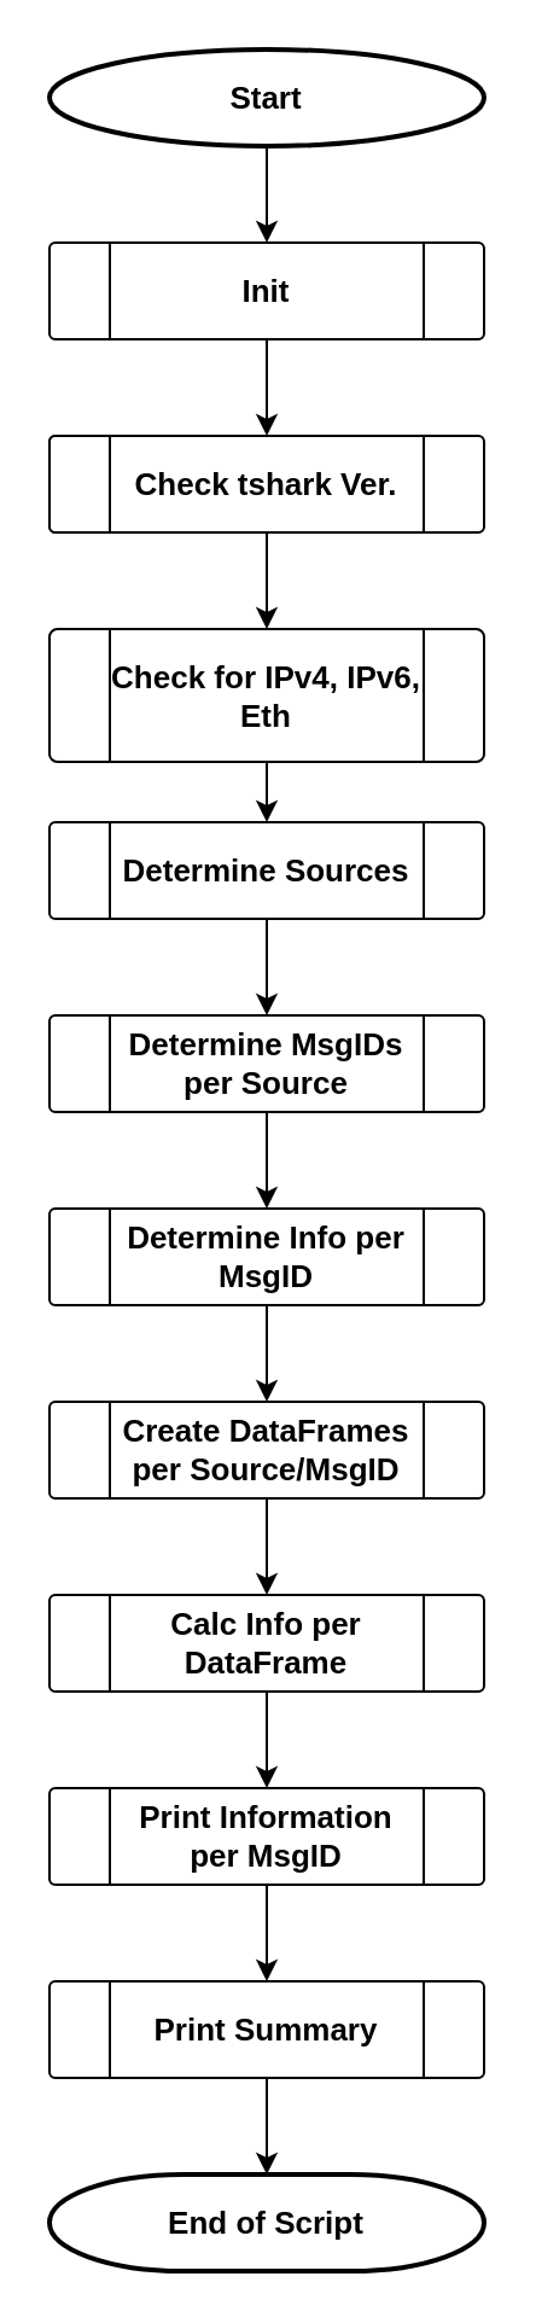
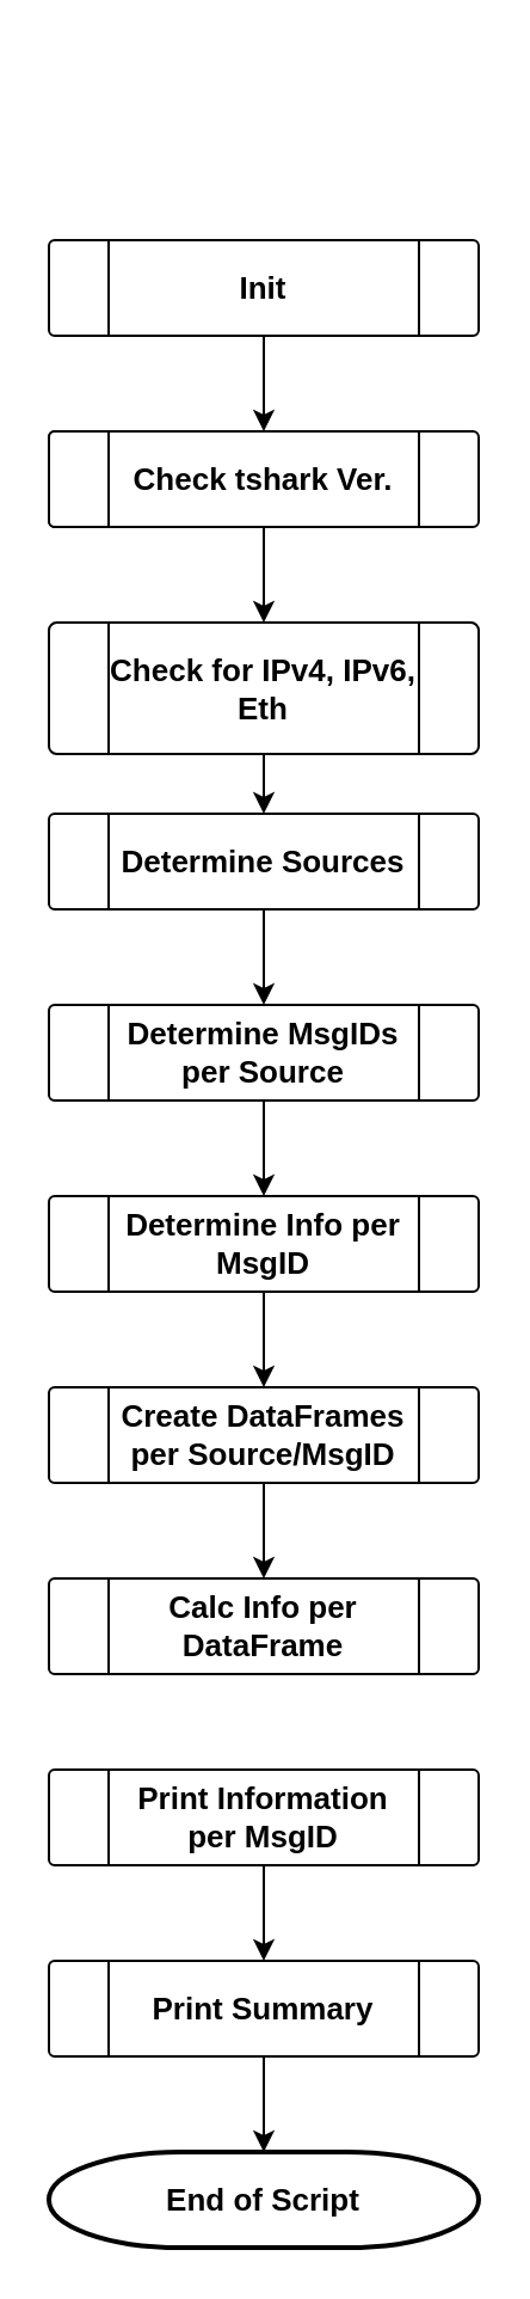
  <mxCell id="0" />
  <mxCell id="1" parent="0" />
- <mxCell id="2" style="edgeStyle=orthogonalEdgeStyle;rounded=0;orthogonalLoop=1;jettySize=auto;html=1;entryX=0.5;entryY=0;entryDx=0;entryDy=0;fontSize=13;fontStyle=1" parent="1" source="3" target="5" edge="1"><mxGeometry relative="1" as="geometry" /></mxCell>
- <mxCell id="3" value="Start" style="strokeWidth=2;html=1;shape=mxgraph.flowchart.start_2;whiteSpace=wrap;fontSize=13;fontStyle=1" parent="1" vertex="1"><mxGeometry x="20" y="20" width="180" height="40" as="geometry" /></mxCell>
  <mxCell id="4" style="edgeStyle=orthogonalEdgeStyle;rounded=0;orthogonalLoop=1;jettySize=auto;html=1;fontSize=13;" parent="1" source="5" target="23" edge="1"><mxGeometry relative="1" as="geometry" /></mxCell>
  <mxCell id="5" value="Init" style="verticalLabelPosition=middle;verticalAlign=middle;html=1;shape=process;whiteSpace=wrap;rounded=1;size=0.14;arcSize=6;labelPosition=center;align=center;fontSize=13;fontStyle=1" parent="1" vertex="1"><mxGeometry x="20" y="100" width="180" height="40" as="geometry" /></mxCell>
  <mxCell id="6" value="Check tshark Ver." style="verticalLabelPosition=middle;verticalAlign=middle;html=1;shape=process;whiteSpace=wrap;rounded=1;size=0.14;arcSize=6;labelPosition=center;align=center;fontSize=13;fontStyle=1" parent="1" vertex="1"><mxGeometry x="20" y="180" width="170" height="40" as="geometry" /></mxCell>
  <mxCell id="7" style="edgeStyle=orthogonalEdgeStyle;rounded=0;orthogonalLoop=1;jettySize=auto;html=1;fontSize=13;" parent="1" source="8" target="10" edge="1"><mxGeometry relative="1" as="geometry" /></mxCell>
  <mxCell id="8" value="Determine Sources" style="verticalLabelPosition=middle;verticalAlign=middle;html=1;shape=process;whiteSpace=wrap;rounded=1;size=0.14;arcSize=6;labelPosition=center;align=center;fontSize=13;fontStyle=1" parent="1" vertex="1"><mxGeometry x="20" y="340" width="180" height="40" as="geometry" /></mxCell>
  <mxCell id="9" style="edgeStyle=orthogonalEdgeStyle;rounded=0;orthogonalLoop=1;jettySize=auto;html=1;fontSize=13;" parent="1" source="10" target="12" edge="1"><mxGeometry relative="1" as="geometry" /></mxCell>
  <mxCell id="10" value="Determine MsgIDs per Source" style="verticalLabelPosition=middle;verticalAlign=middle;html=1;shape=process;whiteSpace=wrap;rounded=1;size=0.14;arcSize=6;labelPosition=center;align=center;fontSize=13;fontStyle=1" parent="1" vertex="1"><mxGeometry x="20" y="420" width="180" height="40" as="geometry" /></mxCell>
  <mxCell id="11" style="edgeStyle=orthogonalEdgeStyle;rounded=0;orthogonalLoop=1;jettySize=auto;html=1;fontSize=13;" parent="1" source="12" target="14" edge="1"><mxGeometry relative="1" as="geometry" /></mxCell>
  <mxCell id="12" value="Determine Info per MsgID" style="verticalLabelPosition=middle;verticalAlign=middle;html=1;shape=process;whiteSpace=wrap;rounded=1;size=0.14;arcSize=6;labelPosition=center;align=center;fontSize=13;fontStyle=1" parent="1" vertex="1"><mxGeometry x="20" y="500" width="180" height="40" as="geometry" /></mxCell>
  <mxCell id="13" value="" style="edgeStyle=orthogonalEdgeStyle;rounded=0;orthogonalLoop=1;jettySize=auto;html=1;fontSize=13;" parent="1" source="14" target="16" edge="1"><mxGeometry relative="1" as="geometry" /></mxCell>
  <mxCell id="14" value="Create DataFrames per Source/MsgID" style="verticalLabelPosition=middle;verticalAlign=middle;html=1;shape=process;whiteSpace=wrap;rounded=1;size=0.14;arcSize=6;labelPosition=center;align=center;fontSize=13;fontStyle=1" parent="1" vertex="1"><mxGeometry x="20" y="580" width="180" height="40" as="geometry" /></mxCell>
- <mxCell id="15" style="edgeStyle=orthogonalEdgeStyle;rounded=0;orthogonalLoop=1;jettySize=auto;html=1;fontSize=13;" parent="1" source="16" target="18" edge="1"><mxGeometry relative="1" as="geometry" /></mxCell>
  <mxCell id="16" value="Calc Info per DataFrame" style="verticalLabelPosition=middle;verticalAlign=middle;html=1;shape=process;whiteSpace=wrap;rounded=1;size=0.14;arcSize=6;labelPosition=center;align=center;fontSize=13;fontStyle=1" parent="1" vertex="1"><mxGeometry x="20" y="660" width="180" height="40" as="geometry" /></mxCell>
  <mxCell id="17" style="edgeStyle=orthogonalEdgeStyle;rounded=0;orthogonalLoop=1;jettySize=auto;html=1;fontSize=13;" parent="1" source="18" target="20" edge="1"><mxGeometry relative="1" as="geometry" /></mxCell>
  <mxCell id="18" value="Print Information per MsgID" style="verticalLabelPosition=middle;verticalAlign=middle;html=1;shape=process;whiteSpace=wrap;rounded=1;size=0.14;arcSize=6;labelPosition=center;align=center;fontSize=13;fontStyle=1" parent="1" vertex="1"><mxGeometry x="20" y="740" width="180" height="40" as="geometry" /></mxCell>
  <mxCell id="19" style="edgeStyle=orthogonalEdgeStyle;rounded=0;orthogonalLoop=1;jettySize=auto;html=1;fontSize=13;" parent="1" source="20" target="21" edge="1"><mxGeometry relative="1" as="geometry" /></mxCell>
  <mxCell id="20" value="Print Summary" style="verticalLabelPosition=middle;verticalAlign=middle;html=1;shape=process;whiteSpace=wrap;rounded=1;size=0.14;arcSize=6;labelPosition=center;align=center;fontSize=13;fontStyle=1" parent="1" vertex="1"><mxGeometry x="20" y="820" width="180" height="40" as="geometry" /></mxCell>
  <mxCell id="21" value="End of Script" style="strokeWidth=2;html=1;shape=mxgraph.flowchart.terminator;whiteSpace=wrap;fontSize=13;fontStyle=1" parent="1" vertex="1"><mxGeometry x="20" y="900" width="180" height="40" as="geometry" /></mxCell>
  <mxCell id="22" style="edgeStyle=orthogonalEdgeStyle;rounded=0;orthogonalLoop=1;jettySize=auto;html=1;fontSize=13;" parent="1" source="23" target="25" edge="1"><mxGeometry relative="1" as="geometry" /></mxCell>
  <mxCell id="23" value="Check tshark Ver." style="verticalLabelPosition=middle;verticalAlign=middle;html=1;shape=process;whiteSpace=wrap;rounded=1;size=0.14;arcSize=6;labelPosition=center;align=center;fontSize=13;fontStyle=1" parent="1" vertex="1"><mxGeometry x="20" y="180" width="180" height="40" as="geometry" /></mxCell>
  <mxCell id="24" style="edgeStyle=orthogonalEdgeStyle;rounded=0;orthogonalLoop=1;jettySize=auto;html=1;fontSize=13;" parent="1" source="25" target="8" edge="1"><mxGeometry relative="1" as="geometry" /></mxCell>
  <mxCell id="25" value="Check for IPv4, IPv6, Eth" style="verticalLabelPosition=middle;verticalAlign=middle;html=1;shape=process;whiteSpace=wrap;rounded=1;size=0.14;arcSize=6;labelPosition=center;align=center;fontSize=13;fontStyle=1" parent="1" vertex="1"><mxGeometry x="20" y="260" width="180" height="55" as="geometry" /></mxCell>
